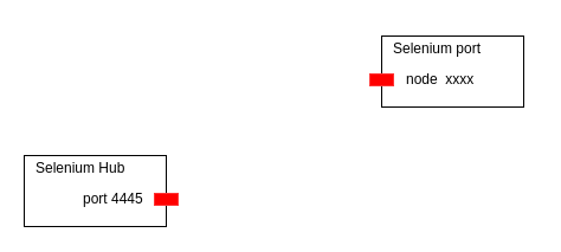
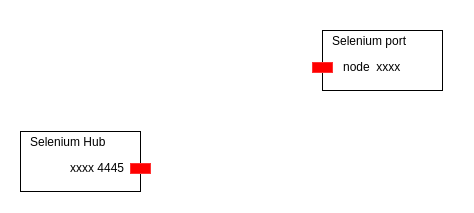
  <mxCell id="0" />
  <mxCell id="1" parent="0" />
  <mxCell id="2" value="" style="group" vertex="1" connectable="0" parent="1"><mxGeometry x="20" y="121" width="130" height="70" as="geometry" /></mxCell>
  <mxCell id="3" value="" style="rounded=0;whiteSpace=wrap;html=1;" vertex="1" parent="2"><mxGeometry y="10" width="120" height="60" as="geometry" /></mxCell>
  <mxCell id="4" value="Selenium Hub" style="text;html=1;strokeColor=none;fillColor=none;align=left;verticalAlign=middle;whiteSpace=wrap;rounded=0;" vertex="1" parent="2"><mxGeometry x="8" y="1" width="90" height="40" as="geometry" /></mxCell>
  <mxCell id="5" value="" style="rounded=0;whiteSpace=wrap;html=1;fillColor=#FF0000;strokeColor=#FF3333;" vertex="1" parent="2"><mxGeometry x="110" y="42" width="20" height="10" as="geometry" /></mxCell>
- <mxCell id="6" value="port 4445" style="text;html=1;strokeColor=none;fillColor=none;align=left;verticalAlign=middle;whiteSpace=wrap;rounded=0;" vertex="1" parent="2"><mxGeometry x="48" y="36" width="72" height="22" as="geometry" /></mxCell>
+ <mxCell id="6" value="xxxx 4445" style="text;html=1;strokeColor=none;fillColor=none;align=left;verticalAlign=middle;whiteSpace=wrap;rounded=0;" vertex="1" parent="2"><mxGeometry x="48" y="36" width="72" height="22" as="geometry" /></mxCell>
  <mxCell id="7" value="" style="group" vertex="1" connectable="0" parent="1"><mxGeometry x="322" y="20" width="130" height="70" as="geometry" /></mxCell>
  <mxCell id="8" value="" style="rounded=0;whiteSpace=wrap;html=1;" vertex="1" parent="7"><mxGeometry y="10" width="120" height="60" as="geometry" /></mxCell>
  <mxCell id="9" value="Selenium port" style="text;html=1;strokeColor=none;fillColor=none;align=left;verticalAlign=middle;whiteSpace=wrap;rounded=0;" vertex="1" parent="7"><mxGeometry x="8" y="1" width="90" height="40" as="geometry" /></mxCell>
  <mxCell id="10" value="" style="rounded=0;whiteSpace=wrap;html=1;fillColor=#FF0000;strokeColor=#FF3333;" vertex="1" parent="7"><mxGeometry x="-10" y="42" width="20" height="10" as="geometry" /></mxCell>
  <mxCell id="11" value="node&amp;nbsp; xxxx" style="text;html=1;strokeColor=none;fillColor=none;align=left;verticalAlign=middle;whiteSpace=wrap;rounded=0;" vertex="1" parent="7"><mxGeometry x="19" y="36" width="71" height="22" as="geometry" /></mxCell>
